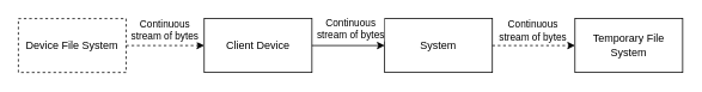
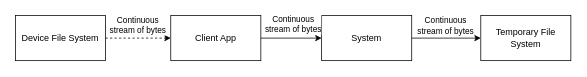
  <mxCell id="0" />
  <mxCell id="1" parent="0" />
- <mxCell id="2" value="Device File System" style="rounded=0;whiteSpace=wrap;html=1;dashed=1;" vertex="1" parent="1"><mxGeometry x="20" y="20" width="120" height="60" as="geometry" /></mxCell>
- <mxCell id="3" value="Client Device" style="rounded=0;whiteSpace=wrap;html=1;" vertex="1" parent="1"><mxGeometry x="227" y="20" width="120" height="60" as="geometry" /></mxCell>
+ <mxCell id="2" value="Device File System" style="rounded=0;whiteSpace=wrap;html=1;" vertex="1" parent="1"><mxGeometry x="20" y="20" width="120" height="60" as="geometry" /></mxCell>
+ <mxCell id="3" value="Client App" style="rounded=0;whiteSpace=wrap;html=1;" vertex="1" parent="1"><mxGeometry x="227" y="20" width="120" height="60" as="geometry" /></mxCell>
  <mxCell id="4" value="" style="endArrow=classic;dashed=1;html=1;rounded=0;entryX=0;entryY=0.5;entryDx=0;entryDy=0;exitX=1;exitY=0.5;exitDx=0;exitDy=0;" edge="1" parent="1" source="2" target="3"><mxGeometry width="50" height="50" relative="1" as="geometry"><mxPoint x="43" y="130" as="sourcePoint" /><mxPoint x="93" y="80" as="targetPoint" /></mxGeometry></mxCell>
  <mxCell id="5" value="Continuous &lt;br&gt;stream of bytes" style="edgeLabel;html=1;align=center;verticalAlign=middle;resizable=0;points=[];" vertex="1" connectable="0" parent="4"><mxGeometry x="0.056" y="2" relative="1" as="geometry"><mxPoint x="-4" y="-16" as="offset" /></mxGeometry></mxCell>
  <mxCell id="6" value="System" style="rounded=0;whiteSpace=wrap;html=1;" vertex="1" parent="1"><mxGeometry x="428" y="20" width="120" height="60" as="geometry" /></mxCell>
  <mxCell id="7" value="" style="endArrow=classic;dashed=0;html=1;rounded=0;entryX=0;entryY=0.5;entryDx=0;entryDy=0;exitX=1;exitY=0.5;exitDx=0;exitDy=0;" edge="1" parent="1" source="3" target="6"><mxGeometry width="50" height="50" relative="1" as="geometry"><mxPoint x="185" y="144" as="sourcePoint" /><mxPoint x="327" y="144" as="targetPoint" /></mxGeometry></mxCell>
  <mxCell id="8" value="Continuous &lt;br&gt;stream of bytes" style="edgeLabel;html=1;align=center;verticalAlign=middle;resizable=0;points=[];" vertex="1" connectable="0" parent="7"><mxGeometry x="-0.113" y="3" relative="1" as="geometry"><mxPoint x="6" y="-16" as="offset" /></mxGeometry></mxCell>
  <mxCell id="9" value="Temporary File System" style="rounded=0;whiteSpace=wrap;html=1;" vertex="1" parent="1"><mxGeometry x="640" y="20" width="120" height="60" as="geometry" /></mxCell>
- <mxCell id="10" value="" style="endArrow=classic;dashed=1;html=1;rounded=0;entryX=0;entryY=0.5;entryDx=0;entryDy=0;exitX=1;exitY=0.5;exitDx=0;exitDy=0;" edge="1" parent="1" source="6" target="9"><mxGeometry width="50" height="50" relative="1" as="geometry"><mxPoint x="394" y="60" as="sourcePoint" /><mxPoint x="554" y="60" as="targetPoint" /></mxGeometry></mxCell>
+ <mxCell id="10" value="" style="endArrow=classic;dashed=0;html=1;rounded=0;entryX=0;entryY=0.5;entryDx=0;entryDy=0;exitX=1;exitY=0.5;exitDx=0;exitDy=0;" edge="1" parent="1" source="6" target="9"><mxGeometry width="50" height="50" relative="1" as="geometry"><mxPoint x="394" y="60" as="sourcePoint" /><mxPoint x="554" y="60" as="targetPoint" /></mxGeometry></mxCell>
  <mxCell id="11" value="Continuous &lt;br&gt;stream of bytes" style="edgeLabel;html=1;align=center;verticalAlign=middle;resizable=0;points=[];" vertex="1" connectable="0" parent="10"><mxGeometry x="-0.438" y="-2" relative="1" as="geometry"><mxPoint x="18" y="-19" as="offset" /></mxGeometry></mxCell>
